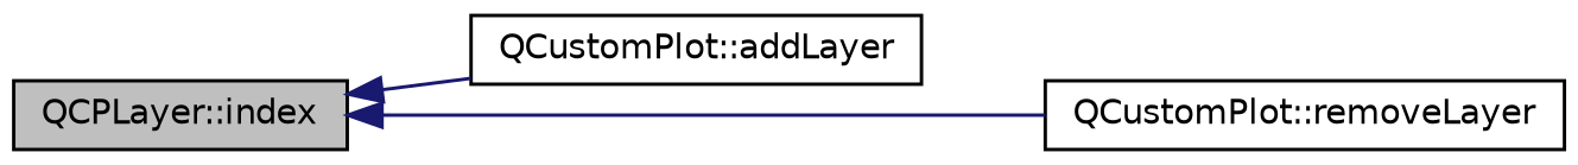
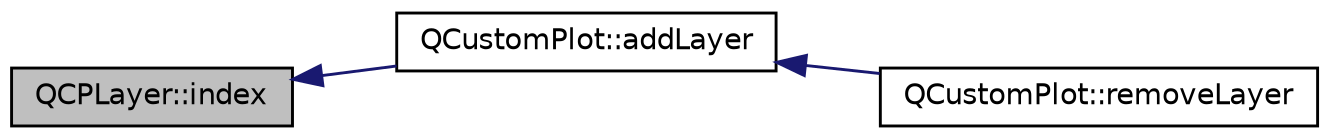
  digraph {
    rankdir=LR
    node [color=black fillcolor=white fontname=Helvetica fontsize=10 shape=record style=filled]
    edge [color=midnightblue dir=back fontname=Helvetica fontsize=10 labelfontname=Helvetica labelfontsize=10 style=solid]
    n1 [fillcolor=grey75 fontcolor=black height=0.2 label="QCPLayer::index" width=0.4]
    n2 [height=0.2 label="QCustomPlot::addLayer" width=0.4]
    n3 [height=0.2 label="QCustomPlot::removeLayer" width=0.4]
    n1 -> n2
-   n1 -> n3
+   n2 -> n3
  }
